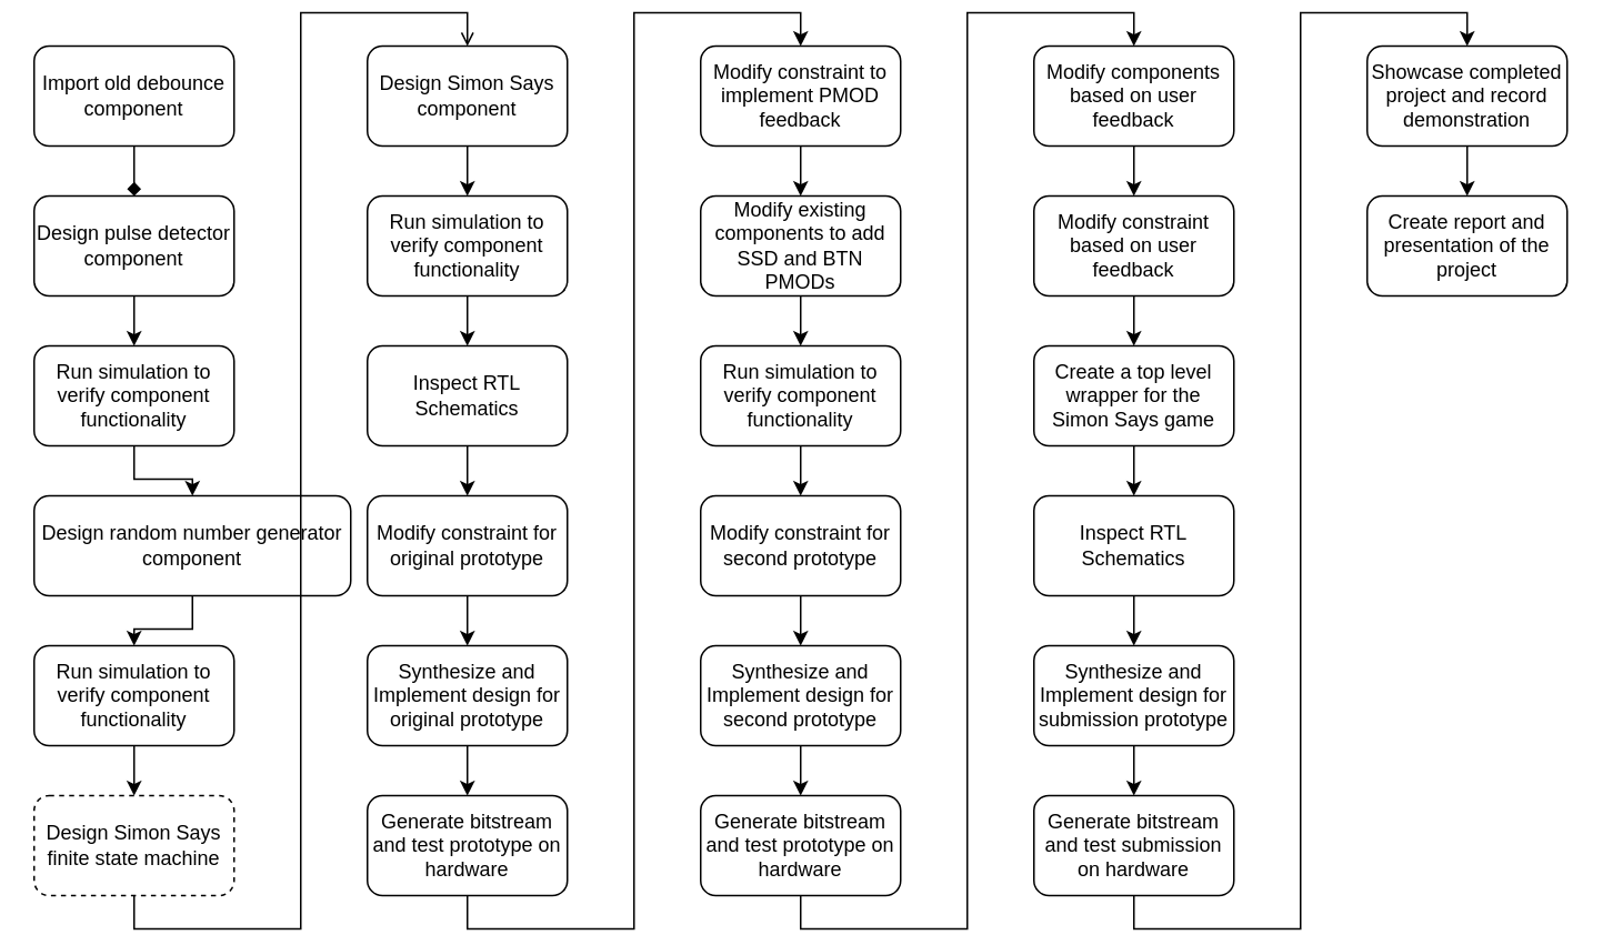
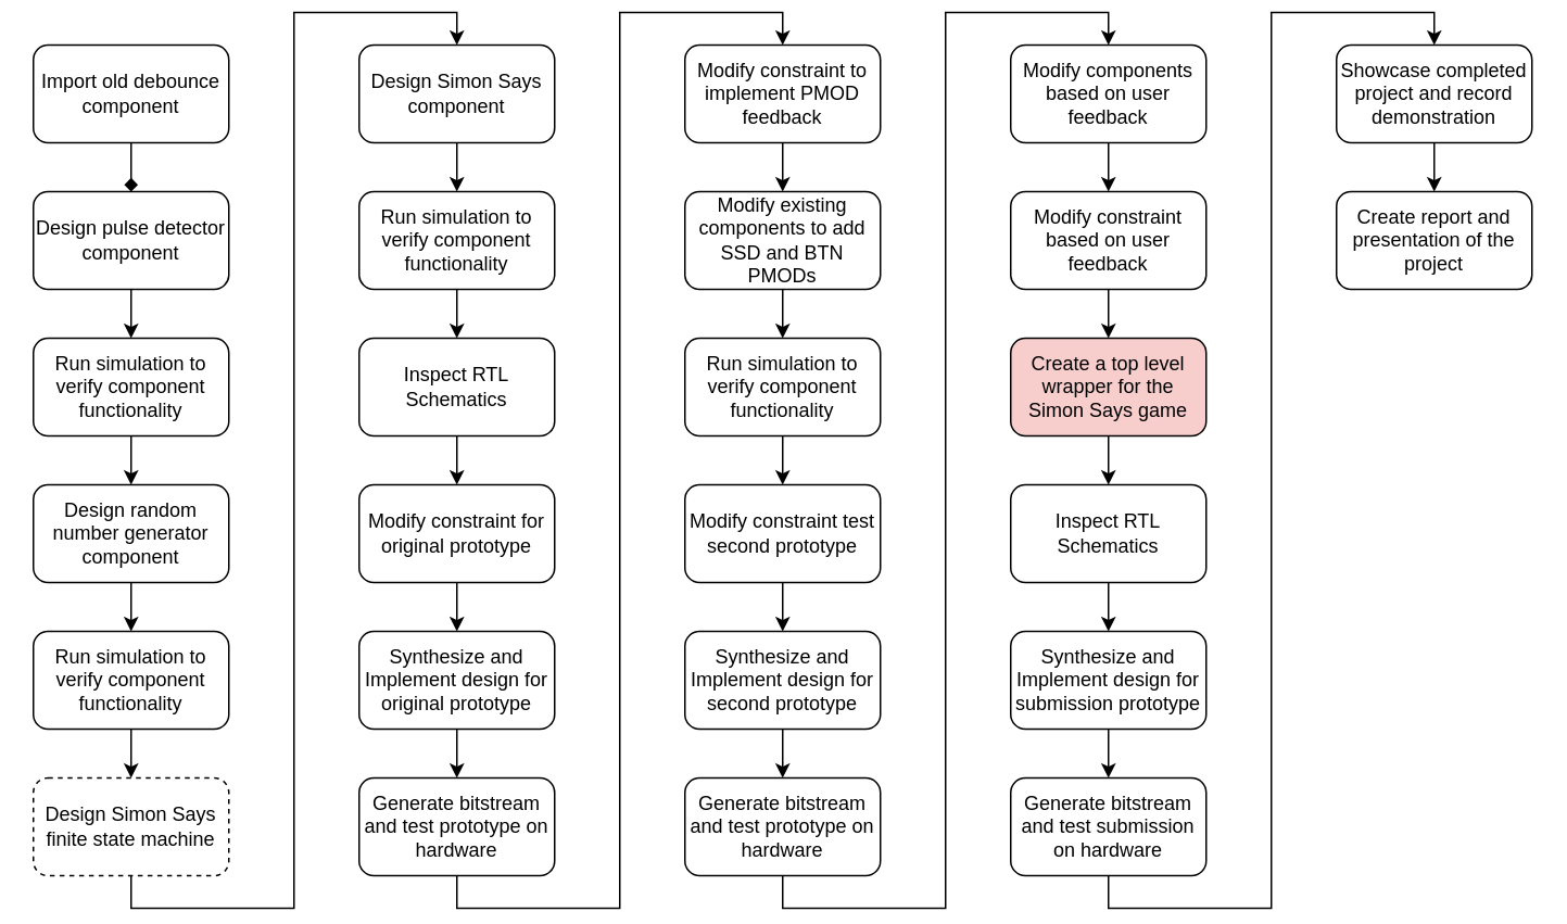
  <mxCell id="0" />
  <mxCell id="1" parent="0" />
  <mxCell id="2" style="edgeStyle=orthogonalEdgeStyle;rounded=0;orthogonalLoop=1;jettySize=auto;html=1;exitX=0.5;exitY=1;exitDx=0;exitDy=0;entryX=0.5;entryY=0;entryDx=0;entryDy=0;endArrow=diamond;" edge="1" parent="1" source="3" target="5"><mxGeometry relative="1" as="geometry" /></mxCell>
  <mxCell id="3" value="Import old debounce component" style="rounded=1;whiteSpace=wrap;html=1;" vertex="1" parent="1"><mxGeometry x="20" y="20" width="120" height="60" as="geometry" /></mxCell>
  <mxCell id="4" style="edgeStyle=orthogonalEdgeStyle;rounded=0;orthogonalLoop=1;jettySize=auto;html=1;exitX=0.5;exitY=1;exitDx=0;exitDy=0;entryX=0.5;entryY=0;entryDx=0;entryDy=0;" edge="1" parent="1" source="5" target="7"><mxGeometry relative="1" as="geometry" /></mxCell>
  <mxCell id="5" value="Design pulse detector component" style="rounded=1;whiteSpace=wrap;html=1;" vertex="1" parent="1"><mxGeometry x="20" y="110" width="120" height="60" as="geometry" /></mxCell>
  <mxCell id="6" style="edgeStyle=orthogonalEdgeStyle;rounded=0;orthogonalLoop=1;jettySize=auto;html=1;exitX=0.5;exitY=1;exitDx=0;exitDy=0;entryX=0.5;entryY=0;entryDx=0;entryDy=0;" edge="1" parent="1" source="7" target="9"><mxGeometry relative="1" as="geometry" /></mxCell>
  <mxCell id="7" value="Run simulation to verify component functionality" style="rounded=1;whiteSpace=wrap;html=1;" vertex="1" parent="1"><mxGeometry x="20" y="200" width="120" height="60" as="geometry" /></mxCell>
  <mxCell id="8" style="edgeStyle=orthogonalEdgeStyle;rounded=0;orthogonalLoop=1;jettySize=auto;html=1;exitX=0.5;exitY=1;exitDx=0;exitDy=0;entryX=0.5;entryY=0;entryDx=0;entryDy=0;" edge="1" parent="1" source="9" target="11"><mxGeometry relative="1" as="geometry" /></mxCell>
- <mxCell id="9" value="Design random number generator component" style="rounded=1;whiteSpace=wrap;html=1;" vertex="1" parent="1"><mxGeometry x="20" y="290" width="190" height="60" as="geometry" /></mxCell>
+ <mxCell id="9" value="Design random number generator component" style="rounded=1;whiteSpace=wrap;html=1;" vertex="1" parent="1"><mxGeometry x="20" y="290" width="120" height="60" as="geometry" /></mxCell>
  <mxCell id="10" style="edgeStyle=orthogonalEdgeStyle;rounded=0;orthogonalLoop=1;jettySize=auto;html=1;exitX=0.5;exitY=1;exitDx=0;exitDy=0;entryX=0.5;entryY=0;entryDx=0;entryDy=0;" edge="1" parent="1" source="11" target="13"><mxGeometry relative="1" as="geometry" /></mxCell>
  <mxCell id="11" value="Run simulation to verify component functionality" style="rounded=1;whiteSpace=wrap;html=1;" vertex="1" parent="1"><mxGeometry x="20" y="380" width="120" height="60" as="geometry" /></mxCell>
- <mxCell id="12" style="edgeStyle=orthogonalEdgeStyle;rounded=0;orthogonalLoop=1;jettySize=auto;html=1;exitX=0.5;exitY=1;exitDx=0;exitDy=0;entryX=0.5;entryY=0;entryDx=0;entryDy=0;endArrow=open;" edge="1" parent="1" source="13" target="15"><mxGeometry relative="1" as="geometry" /></mxCell>
+ <mxCell id="12" style="edgeStyle=orthogonalEdgeStyle;rounded=0;orthogonalLoop=1;jettySize=auto;html=1;exitX=0.5;exitY=1;exitDx=0;exitDy=0;entryX=0.5;entryY=0;entryDx=0;entryDy=0;" edge="1" parent="1" source="13" target="15"><mxGeometry relative="1" as="geometry" /></mxCell>
  <mxCell id="13" value="Design Simon Says finite state machine" style="rounded=1;whiteSpace=wrap;html=1;dashed=1;" vertex="1" parent="1"><mxGeometry x="20" y="470" width="120" height="60" as="geometry" /></mxCell>
  <mxCell id="14" style="edgeStyle=orthogonalEdgeStyle;rounded=0;orthogonalLoop=1;jettySize=auto;html=1;exitX=0.5;exitY=1;exitDx=0;exitDy=0;entryX=0.5;entryY=0;entryDx=0;entryDy=0;" edge="1" parent="1" source="15" target="17"><mxGeometry relative="1" as="geometry" /></mxCell>
  <mxCell id="15" value="Design Simon Says component" style="rounded=1;whiteSpace=wrap;html=1;" vertex="1" parent="1"><mxGeometry x="220" y="20" width="120" height="60" as="geometry" /></mxCell>
  <mxCell id="16" style="edgeStyle=orthogonalEdgeStyle;rounded=0;orthogonalLoop=1;jettySize=auto;html=1;exitX=0.5;exitY=1;exitDx=0;exitDy=0;entryX=0.5;entryY=0;entryDx=0;entryDy=0;" edge="1" parent="1" source="17" target="19"><mxGeometry relative="1" as="geometry" /></mxCell>
  <mxCell id="17" value="Run simulation to verify component functionality" style="rounded=1;whiteSpace=wrap;html=1;" vertex="1" parent="1"><mxGeometry x="220" y="110" width="120" height="60" as="geometry" /></mxCell>
  <mxCell id="18" style="edgeStyle=orthogonalEdgeStyle;rounded=0;orthogonalLoop=1;jettySize=auto;html=1;exitX=0.5;exitY=1;exitDx=0;exitDy=0;entryX=0.5;entryY=0;entryDx=0;entryDy=0;" edge="1" parent="1" source="19" target="21"><mxGeometry relative="1" as="geometry" /></mxCell>
  <mxCell id="19" value="Inspect RTL Schematics" style="rounded=1;whiteSpace=wrap;html=1;" vertex="1" parent="1"><mxGeometry x="220" y="200" width="120" height="60" as="geometry" /></mxCell>
  <mxCell id="20" style="edgeStyle=orthogonalEdgeStyle;rounded=0;orthogonalLoop=1;jettySize=auto;html=1;exitX=0.5;exitY=1;exitDx=0;exitDy=0;entryX=0.5;entryY=0;entryDx=0;entryDy=0;" edge="1" parent="1" source="21" target="23"><mxGeometry relative="1" as="geometry" /></mxCell>
  <mxCell id="21" value="Modify constraint for original prototype" style="rounded=1;whiteSpace=wrap;html=1;" vertex="1" parent="1"><mxGeometry x="220" y="290" width="120" height="60" as="geometry" /></mxCell>
  <mxCell id="22" style="edgeStyle=orthogonalEdgeStyle;rounded=0;orthogonalLoop=1;jettySize=auto;html=1;exitX=0.5;exitY=1;exitDx=0;exitDy=0;entryX=0.5;entryY=0;entryDx=0;entryDy=0;" edge="1" parent="1" source="23" target="25"><mxGeometry relative="1" as="geometry" /></mxCell>
  <mxCell id="23" value="Synthesize and Implement design for original prototype" style="rounded=1;whiteSpace=wrap;html=1;" vertex="1" parent="1"><mxGeometry x="220" y="380" width="120" height="60" as="geometry" /></mxCell>
  <mxCell id="24" style="edgeStyle=orthogonalEdgeStyle;rounded=0;orthogonalLoop=1;jettySize=auto;html=1;exitX=0.5;exitY=1;exitDx=0;exitDy=0;entryX=0.5;entryY=0;entryDx=0;entryDy=0;" edge="1" parent="1" source="25" target="27"><mxGeometry relative="1" as="geometry" /></mxCell>
  <mxCell id="25" value="Generate bitstream and test prototype on hardware" style="rounded=1;whiteSpace=wrap;html=1;" vertex="1" parent="1"><mxGeometry x="220" y="470" width="120" height="60" as="geometry" /></mxCell>
  <mxCell id="26" style="edgeStyle=orthogonalEdgeStyle;rounded=0;orthogonalLoop=1;jettySize=auto;html=1;exitX=0.5;exitY=1;exitDx=0;exitDy=0;entryX=0.5;entryY=0;entryDx=0;entryDy=0;" edge="1" parent="1" source="27" target="29"><mxGeometry relative="1" as="geometry" /></mxCell>
  <mxCell id="27" value="Modify constraint to implement PMOD feedback" style="rounded=1;whiteSpace=wrap;html=1;" vertex="1" parent="1"><mxGeometry x="420" y="20" width="120" height="60" as="geometry" /></mxCell>
  <mxCell id="28" style="edgeStyle=orthogonalEdgeStyle;rounded=0;orthogonalLoop=1;jettySize=auto;html=1;exitX=0.5;exitY=1;exitDx=0;exitDy=0;entryX=0.5;entryY=0;entryDx=0;entryDy=0;" edge="1" parent="1" source="29" target="31"><mxGeometry relative="1" as="geometry" /></mxCell>
  <mxCell id="29" value="Modify existing components to add SSD and BTN PMODs" style="rounded=1;whiteSpace=wrap;html=1;" vertex="1" parent="1"><mxGeometry x="420" y="110" width="120" height="60" as="geometry" /></mxCell>
  <mxCell id="30" style="edgeStyle=orthogonalEdgeStyle;rounded=0;orthogonalLoop=1;jettySize=auto;html=1;exitX=0.5;exitY=1;exitDx=0;exitDy=0;entryX=0.5;entryY=0;entryDx=0;entryDy=0;" edge="1" parent="1" source="31" target="33"><mxGeometry relative="1" as="geometry" /></mxCell>
  <mxCell id="31" value="Run simulation to verify component functionality" style="rounded=1;whiteSpace=wrap;html=1;" vertex="1" parent="1"><mxGeometry x="420" y="200" width="120" height="60" as="geometry" /></mxCell>
  <mxCell id="32" style="edgeStyle=orthogonalEdgeStyle;rounded=0;orthogonalLoop=1;jettySize=auto;html=1;exitX=0.5;exitY=1;exitDx=0;exitDy=0;entryX=0.5;entryY=0;entryDx=0;entryDy=0;" edge="1" parent="1" source="33" target="35"><mxGeometry relative="1" as="geometry" /></mxCell>
- <mxCell id="33" value="Modify constraint for second prototype" style="rounded=1;whiteSpace=wrap;html=1;" vertex="1" parent="1"><mxGeometry x="420" y="290" width="120" height="60" as="geometry" /></mxCell>
+ <mxCell id="33" value="Modify constraint test second prototype" style="rounded=1;whiteSpace=wrap;html=1;" vertex="1" parent="1"><mxGeometry x="420" y="290" width="120" height="60" as="geometry" /></mxCell>
  <mxCell id="34" style="edgeStyle=orthogonalEdgeStyle;rounded=0;orthogonalLoop=1;jettySize=auto;html=1;exitX=0.5;exitY=1;exitDx=0;exitDy=0;entryX=0.5;entryY=0;entryDx=0;entryDy=0;" edge="1" parent="1" source="35" target="37"><mxGeometry relative="1" as="geometry" /></mxCell>
  <mxCell id="35" value="Synthesize and Implement design for second prototype" style="rounded=1;whiteSpace=wrap;html=1;" vertex="1" parent="1"><mxGeometry x="420" y="380" width="120" height="60" as="geometry" /></mxCell>
  <mxCell id="36" style="edgeStyle=orthogonalEdgeStyle;rounded=0;orthogonalLoop=1;jettySize=auto;html=1;exitX=0.5;exitY=1;exitDx=0;exitDy=0;entryX=0.5;entryY=0;entryDx=0;entryDy=0;" edge="1" parent="1" source="37" target="39"><mxGeometry relative="1" as="geometry" /></mxCell>
  <mxCell id="37" value="Generate bitstream and test prototype on hardware" style="rounded=1;whiteSpace=wrap;html=1;" vertex="1" parent="1"><mxGeometry x="420" y="470" width="120" height="60" as="geometry" /></mxCell>
  <mxCell id="38" style="edgeStyle=orthogonalEdgeStyle;rounded=0;orthogonalLoop=1;jettySize=auto;html=1;exitX=0.5;exitY=1;exitDx=0;exitDy=0;entryX=0.5;entryY=0;entryDx=0;entryDy=0;" edge="1" parent="1" source="39" target="41"><mxGeometry relative="1" as="geometry" /></mxCell>
  <mxCell id="39" value="Modify components based on user feedback" style="rounded=1;whiteSpace=wrap;html=1;" vertex="1" parent="1"><mxGeometry x="620" y="20" width="120" height="60" as="geometry" /></mxCell>
  <mxCell id="40" style="edgeStyle=orthogonalEdgeStyle;rounded=0;orthogonalLoop=1;jettySize=auto;html=1;exitX=0.5;exitY=1;exitDx=0;exitDy=0;entryX=0.5;entryY=0;entryDx=0;entryDy=0;" edge="1" parent="1" source="41" target="43"><mxGeometry relative="1" as="geometry" /></mxCell>
  <mxCell id="41" value="Modify constraint based on user feedback" style="rounded=1;whiteSpace=wrap;html=1;" vertex="1" parent="1"><mxGeometry x="620" y="110" width="120" height="60" as="geometry" /></mxCell>
  <mxCell id="42" style="edgeStyle=orthogonalEdgeStyle;rounded=0;orthogonalLoop=1;jettySize=auto;html=1;exitX=0.5;exitY=1;exitDx=0;exitDy=0;entryX=0.5;entryY=0;entryDx=0;entryDy=0;" edge="1" parent="1" source="43" target="45"><mxGeometry relative="1" as="geometry" /></mxCell>
- <mxCell id="43" value="Create a top level wrapper for the Simon Says game" style="rounded=1;whiteSpace=wrap;html=1;" vertex="1" parent="1"><mxGeometry x="620" y="200" width="120" height="60" as="geometry" /></mxCell>
+ <mxCell id="43" value="Create a top level wrapper for the Simon Says game" style="rounded=1;whiteSpace=wrap;html=1;fillColor=#f8cecc;" vertex="1" parent="1"><mxGeometry x="620" y="200" width="120" height="60" as="geometry" /></mxCell>
  <mxCell id="44" style="edgeStyle=orthogonalEdgeStyle;rounded=0;orthogonalLoop=1;jettySize=auto;html=1;exitX=0.5;exitY=1;exitDx=0;exitDy=0;entryX=0.5;entryY=0;entryDx=0;entryDy=0;" edge="1" parent="1" source="45" target="47"><mxGeometry relative="1" as="geometry" /></mxCell>
  <mxCell id="45" value="Inspect RTL Schematics" style="rounded=1;whiteSpace=wrap;html=1;" vertex="1" parent="1"><mxGeometry x="620" y="290" width="120" height="60" as="geometry" /></mxCell>
  <mxCell id="46" style="edgeStyle=orthogonalEdgeStyle;rounded=0;orthogonalLoop=1;jettySize=auto;html=1;exitX=0.5;exitY=1;exitDx=0;exitDy=0;entryX=0.5;entryY=0;entryDx=0;entryDy=0;" edge="1" parent="1" source="47" target="49"><mxGeometry relative="1" as="geometry" /></mxCell>
  <mxCell id="47" value="Synthesize and Implement design for submission prototype" style="rounded=1;whiteSpace=wrap;html=1;" vertex="1" parent="1"><mxGeometry x="620" y="380" width="120" height="60" as="geometry" /></mxCell>
  <mxCell id="48" style="edgeStyle=orthogonalEdgeStyle;rounded=0;orthogonalLoop=1;jettySize=auto;html=1;exitX=0.5;exitY=1;exitDx=0;exitDy=0;entryX=0.5;entryY=0;entryDx=0;entryDy=0;" edge="1" parent="1" source="49" target="51"><mxGeometry relative="1" as="geometry" /></mxCell>
  <mxCell id="49" value="Generate bitstream and test submission on hardware" style="rounded=1;whiteSpace=wrap;html=1;" vertex="1" parent="1"><mxGeometry x="620" y="470" width="120" height="60" as="geometry" /></mxCell>
  <mxCell id="50" style="edgeStyle=orthogonalEdgeStyle;rounded=0;orthogonalLoop=1;jettySize=auto;html=1;exitX=0.5;exitY=1;exitDx=0;exitDy=0;entryX=0.5;entryY=0;entryDx=0;entryDy=0;" edge="1" parent="1" source="51" target="52"><mxGeometry relative="1" as="geometry" /></mxCell>
  <mxCell id="51" value="Showcase completed project and record demonstration" style="rounded=1;whiteSpace=wrap;html=1;" vertex="1" parent="1"><mxGeometry x="820" y="20" width="120" height="60" as="geometry" /></mxCell>
  <mxCell id="52" value="Create report and presentation of the project" style="rounded=1;whiteSpace=wrap;html=1;" vertex="1" parent="1"><mxGeometry x="820" y="110" width="120" height="60" as="geometry" /></mxCell>
